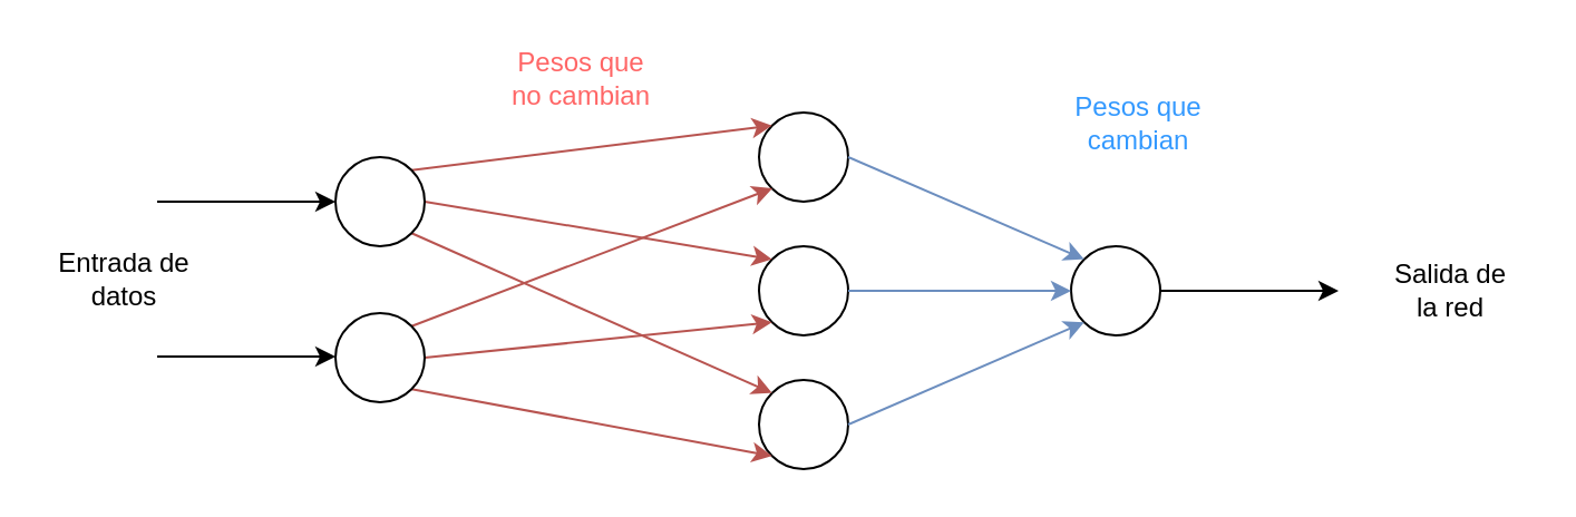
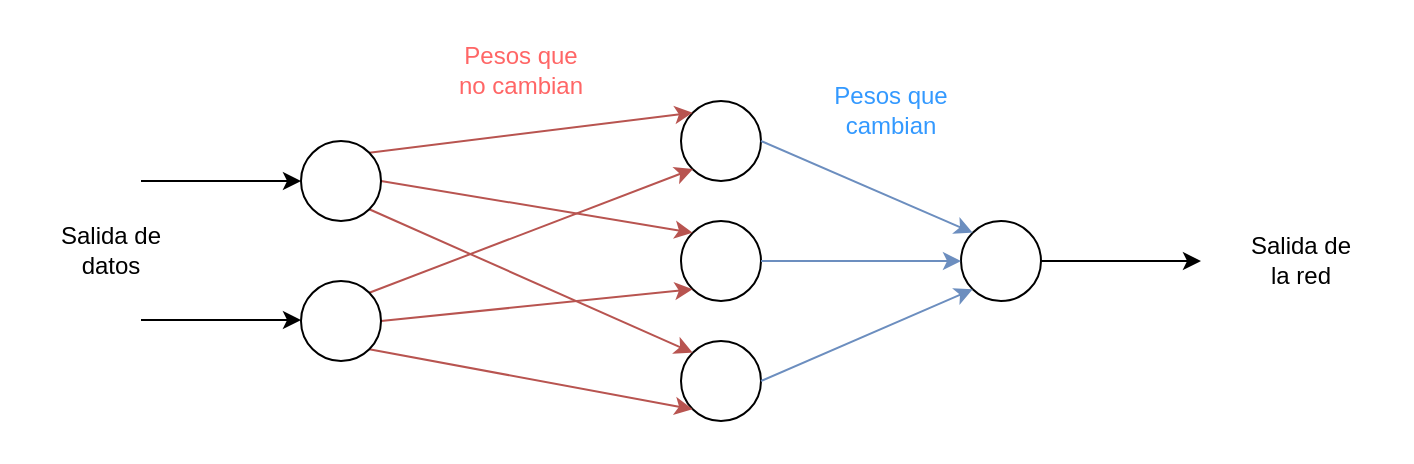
  <mxCell id="0" />
  <mxCell id="1" parent="0" />
  <mxCell id="2" value="" style="ellipse;whiteSpace=wrap;html=1;aspect=fixed;" vertex="1" parent="1"><mxGeometry x="340" y="50" width="40" height="40" as="geometry" /></mxCell>
  <mxCell id="3" value="" style="ellipse;whiteSpace=wrap;html=1;aspect=fixed;" vertex="1" parent="1"><mxGeometry x="340" y="110" width="40" height="40" as="geometry" /></mxCell>
  <mxCell id="4" value="" style="ellipse;whiteSpace=wrap;html=1;aspect=fixed;" vertex="1" parent="1"><mxGeometry x="340" y="170" width="40" height="40" as="geometry" /></mxCell>
  <mxCell id="5" value="" style="edgeStyle=orthogonalEdgeStyle;rounded=0;orthogonalLoop=1;jettySize=auto;html=1;" edge="1" parent="1" source="6"><mxGeometry relative="1" as="geometry"><mxPoint x="600" y="130" as="targetPoint" /></mxGeometry></mxCell>
  <mxCell id="6" value="" style="ellipse;whiteSpace=wrap;html=1;aspect=fixed;" vertex="1" parent="1"><mxGeometry x="480" y="110" width="40" height="40" as="geometry" /></mxCell>
  <mxCell id="7" value="" style="endArrow=classic;html=1;exitX=1;exitY=0.5;exitDx=0;exitDy=0;entryX=0;entryY=1;entryDx=0;entryDy=0;fillColor=#dae8fc;strokeColor=#6c8ebf;" edge="1" parent="1" source="4" target="6"><mxGeometry width="50" height="50" relative="1" as="geometry"><mxPoint x="400" y="310" as="sourcePoint" /><mxPoint x="450" y="260" as="targetPoint" /></mxGeometry></mxCell>
  <mxCell id="8" value="" style="endArrow=classic;html=1;exitX=1;exitY=0.5;exitDx=0;exitDy=0;entryX=0;entryY=0.5;entryDx=0;entryDy=0;fillColor=#dae8fc;strokeColor=#6c8ebf;" edge="1" parent="1" source="3" target="6"><mxGeometry width="50" height="50" relative="1" as="geometry"><mxPoint x="390" y="200" as="sourcePoint" /><mxPoint x="475.858" y="194.142" as="targetPoint" /></mxGeometry></mxCell>
  <mxCell id="9" value="" style="endArrow=classic;html=1;exitX=1;exitY=0.5;exitDx=0;exitDy=0;entryX=0;entryY=0;entryDx=0;entryDy=0;fillColor=#dae8fc;strokeColor=#6c8ebf;" edge="1" parent="1" source="2" target="6"><mxGeometry width="50" height="50" relative="1" as="geometry"><mxPoint x="400" y="210" as="sourcePoint" /><mxPoint x="485.858" y="204.142" as="targetPoint" /></mxGeometry></mxCell>
- <mxCell id="10" value="&lt;div&gt;&lt;font color=&quot;#3399FF&quot;&gt;Pesos que &lt;br&gt;&lt;/font&gt;&lt;/div&gt;&lt;div&gt;&lt;font color=&quot;#3399FF&quot;&gt;cambian&lt;br&gt;&lt;/font&gt;&lt;/div&gt;" style="text;html=1;align=center;verticalAlign=middle;resizable=0;points=[];autosize=1;" vertex="1" parent="1"><mxGeometry x="475" y="40" width="70" height="30" as="geometry" /></mxCell>
+ <mxCell id="10" value="&lt;div&gt;&lt;font color=&quot;#3399FF&quot;&gt;Pesos que &lt;br&gt;&lt;/font&gt;&lt;/div&gt;&lt;div&gt;&lt;font color=&quot;#3399FF&quot;&gt;cambian&lt;br&gt;&lt;/font&gt;&lt;/div&gt;" style="text;html=1;align=center;verticalAlign=middle;resizable=0;points=[];autosize=1;" vertex="1" parent="1"><mxGeometry x="410" y="40" width="70" height="30" as="geometry" /></mxCell>
  <mxCell id="11" value="" style="endArrow=classic;html=1;exitX=1;exitY=0;exitDx=0;exitDy=0;fillColor=#f8cecc;strokeColor=#b85450;" edge="1" parent="1" source="17"><mxGeometry width="50" height="50" relative="1" as="geometry"><mxPoint x="260" y="90" as="sourcePoint" /><mxPoint x="346" y="84" as="targetPoint" /></mxGeometry></mxCell>
  <mxCell id="12" value="" style="endArrow=classic;html=1;entryX=0;entryY=1;entryDx=0;entryDy=0;exitX=1;exitY=0.5;exitDx=0;exitDy=0;fillColor=#f8cecc;strokeColor=#b85450;" edge="1" parent="1" target="3" source="17"><mxGeometry width="50" height="50" relative="1" as="geometry"><mxPoint x="260" y="150" as="sourcePoint" /><mxPoint x="340" y="130" as="targetPoint" /></mxGeometry></mxCell>
  <mxCell id="13" value="" style="endArrow=classic;html=1;entryX=0;entryY=1;entryDx=0;entryDy=0;exitX=1;exitY=1;exitDx=0;exitDy=0;fillColor=#f8cecc;strokeColor=#b85450;" edge="1" parent="1" target="4" source="17"><mxGeometry width="50" height="50" relative="1" as="geometry"><mxPoint x="260" y="210" as="sourcePoint" /><mxPoint x="340" y="189.5" as="targetPoint" /></mxGeometry></mxCell>
  <mxCell id="14" value="" style="endArrow=classic;html=1;entryX=0;entryY=0;entryDx=0;entryDy=0;exitX=1;exitY=0;exitDx=0;exitDy=0;fillColor=#f8cecc;strokeColor=#b85450;" edge="1" parent="1" target="2" source="18"><mxGeometry width="50" height="50" relative="1" as="geometry"><mxPoint x="260" y="40" as="sourcePoint" /><mxPoint x="330" y="40" as="targetPoint" /></mxGeometry></mxCell>
  <mxCell id="15" value="" style="endArrow=classic;html=1;entryX=0;entryY=0;entryDx=0;entryDy=0;exitX=1;exitY=0.5;exitDx=0;exitDy=0;fillColor=#f8cecc;strokeColor=#b85450;" edge="1" parent="1" target="3" source="18"><mxGeometry width="50" height="50" relative="1" as="geometry"><mxPoint x="260" y="100" as="sourcePoint" /><mxPoint x="340" y="130" as="targetPoint" /></mxGeometry></mxCell>
  <mxCell id="16" value="" style="endArrow=classic;html=1;entryX=0;entryY=0;entryDx=0;entryDy=0;exitX=1;exitY=1;exitDx=0;exitDy=0;fillColor=#f8cecc;strokeColor=#b85450;" edge="1" parent="1" target="4" source="18"><mxGeometry width="50" height="50" relative="1" as="geometry"><mxPoint x="260" y="160" as="sourcePoint" /><mxPoint x="340" y="190" as="targetPoint" /></mxGeometry></mxCell>
  <mxCell id="17" value="" style="ellipse;whiteSpace=wrap;html=1;aspect=fixed;" vertex="1" parent="1"><mxGeometry x="150" y="140" width="40" height="40" as="geometry" /></mxCell>
  <mxCell id="18" value="" style="ellipse;whiteSpace=wrap;html=1;aspect=fixed;" vertex="1" parent="1"><mxGeometry x="150" y="70" width="40" height="40" as="geometry" /></mxCell>
  <mxCell id="19" value="&lt;div&gt;&lt;font color=&quot;#FF6666&quot;&gt;Pesos que &lt;br&gt;&lt;/font&gt;&lt;/div&gt;&lt;div&gt;&lt;font color=&quot;#FF6666&quot;&gt;no cambian&lt;br&gt;&lt;/font&gt;&lt;/div&gt;" style="text;html=1;align=center;verticalAlign=middle;resizable=0;points=[];autosize=1;strokeColor=none;" vertex="1" parent="1"><mxGeometry x="220" y="20" width="80" height="30" as="geometry" /></mxCell>
  <mxCell id="20" value="" style="endArrow=classic;html=1;entryX=0;entryY=0.5;entryDx=0;entryDy=0;" edge="1" parent="1" target="18"><mxGeometry width="50" height="50" relative="1" as="geometry"><mxPoint x="70" y="90" as="sourcePoint" /><mxPoint x="80" y="130" as="targetPoint" /></mxGeometry></mxCell>
  <mxCell id="21" value="" style="endArrow=classic;html=1;entryX=0;entryY=0.5;entryDx=0;entryDy=0;" edge="1" parent="1"><mxGeometry width="50" height="50" relative="1" as="geometry"><mxPoint x="70" y="159.5" as="sourcePoint" /><mxPoint x="150" y="159.5" as="targetPoint" /></mxGeometry></mxCell>
- <mxCell id="22" value="&lt;div&gt;Entrada de &lt;br&gt;&lt;/div&gt;&lt;div&gt;datos&lt;br&gt;&lt;/div&gt;" style="text;html=1;align=center;verticalAlign=middle;resizable=0;points=[];autosize=1;strokeColor=none;" vertex="1" parent="1"><mxGeometry x="20" y="110" width="70" height="30" as="geometry" /></mxCell>
+ <mxCell id="22" value="&lt;div&gt;Salida de &lt;br&gt;&lt;/div&gt;&lt;div&gt;datos&lt;br&gt;&lt;/div&gt;" style="text;html=1;align=center;verticalAlign=middle;resizable=0;points=[];autosize=1;strokeColor=none;" vertex="1" parent="1"><mxGeometry x="20" y="110" width="70" height="30" as="geometry" /></mxCell>
  <mxCell id="23" value="&lt;div&gt;Salida de &lt;br&gt;&lt;/div&gt;&lt;div&gt;la red&lt;br&gt;&lt;/div&gt;" style="text;html=1;align=center;verticalAlign=middle;resizable=0;points=[];autosize=1;strokeColor=none;" vertex="1" parent="1"><mxGeometry x="615" y="115" width="70" height="30" as="geometry" /></mxCell>
